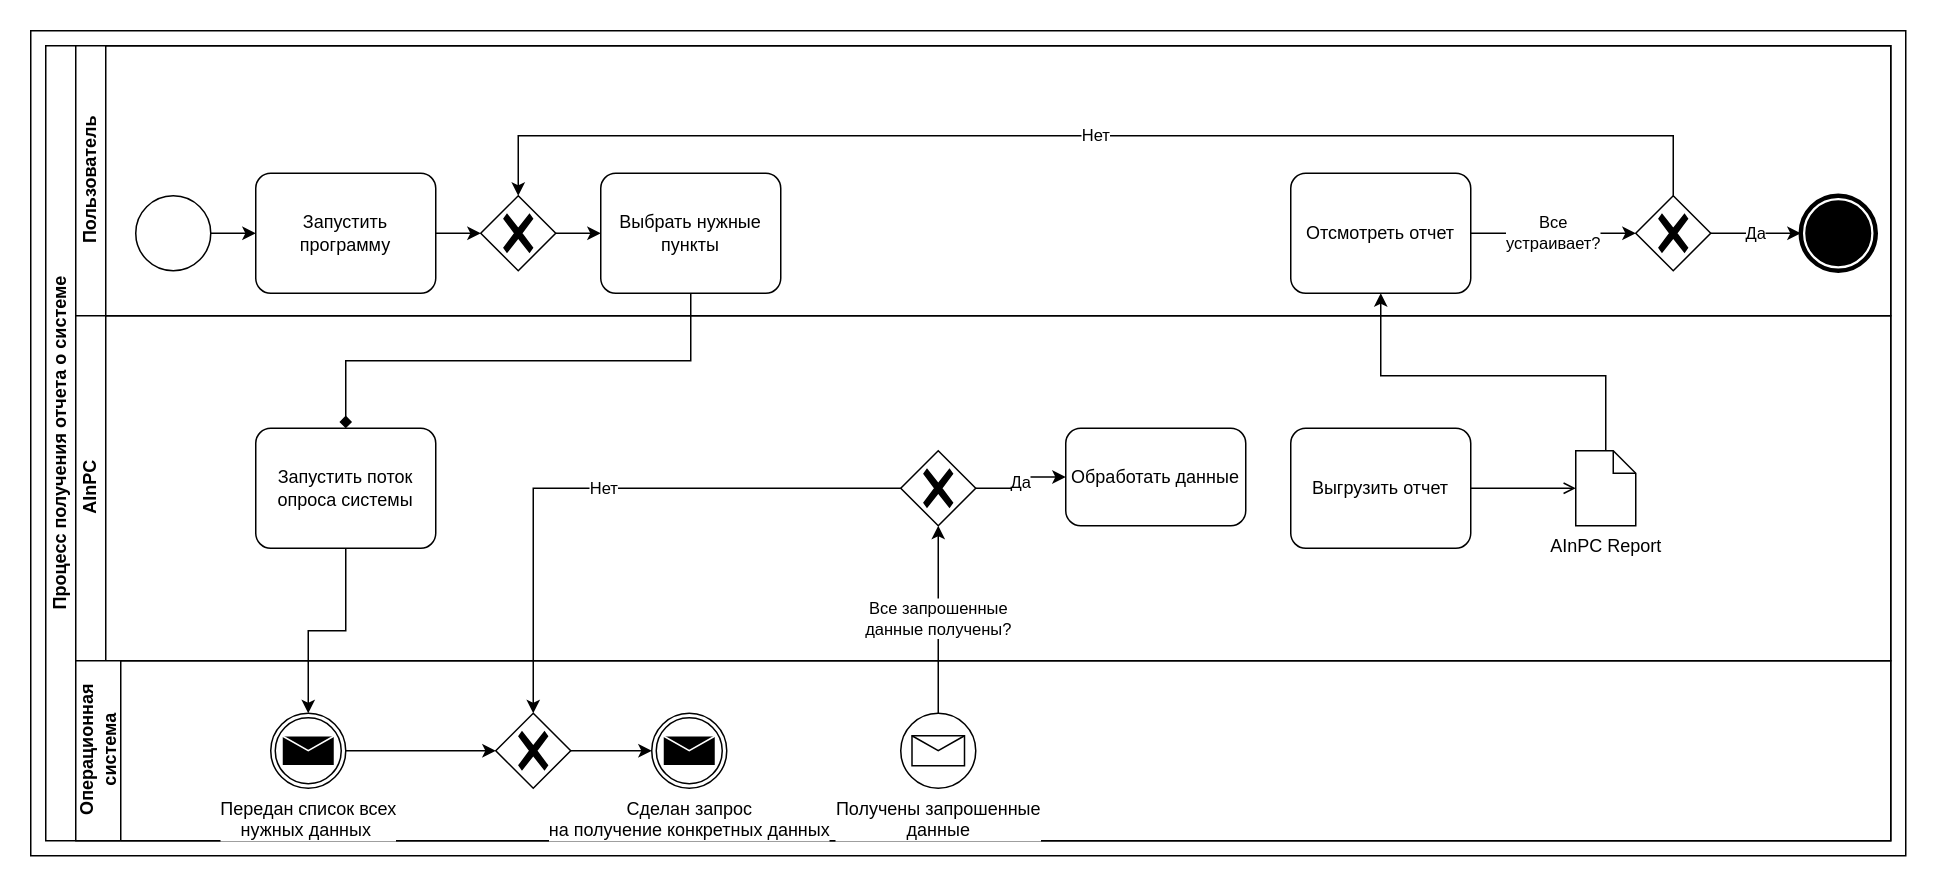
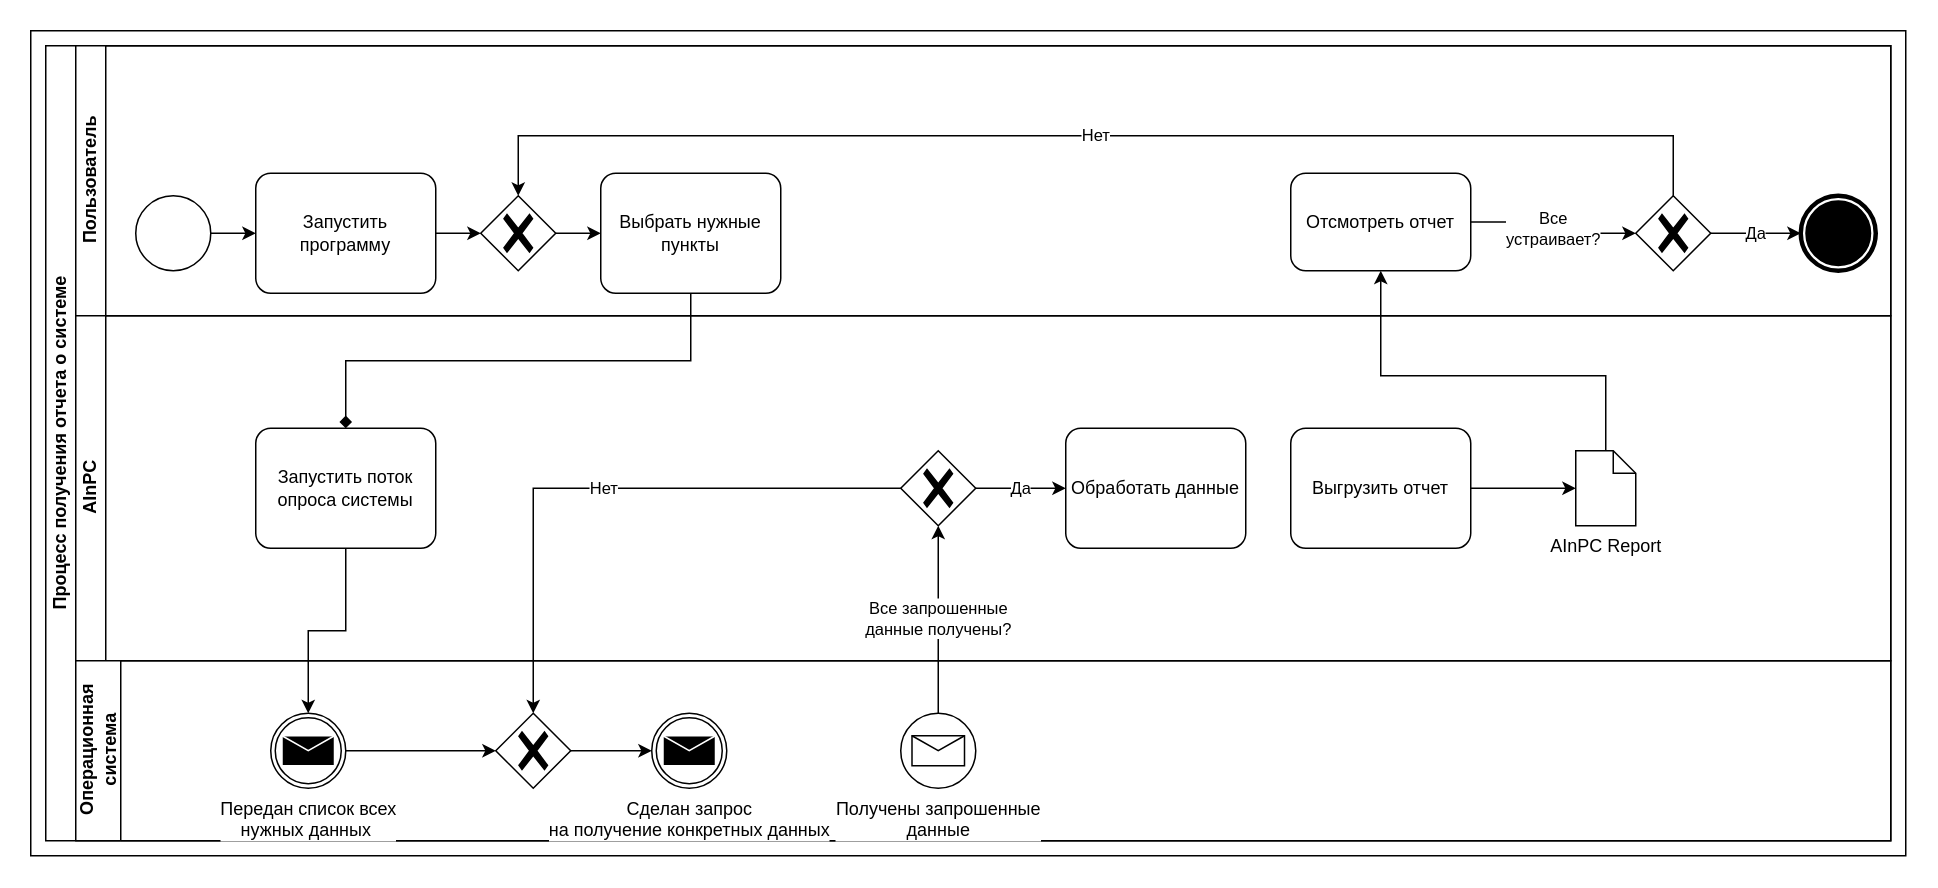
  <mxCell id="0" />
  <mxCell id="1" parent="0" />
  <mxCell id="2" value="" style="rounded=0;whiteSpace=wrap;html=1;" vertex="1" parent="1"><mxGeometry width="1250" height="550" as="geometry" x="20" y="20" /></mxCell>
  <mxCell id="3" value="Процесс получения отчета о системе" style="swimlane;html=1;childLayout=stackLayout;resizeParent=1;resizeParentMax=0;horizontal=0;startSize=20;horizontalStack=0;whiteSpace=wrap;" vertex="1" parent="1"><mxGeometry x="30" y="30" width="1230" height="530" as="geometry" /></mxCell>
  <mxCell id="4" value="Пользователь" style="swimlane;html=1;startSize=20;horizontal=0;" vertex="1" parent="3"><mxGeometry x="20" width="1210" height="180" as="geometry" /></mxCell>
  <mxCell id="5" style="edgeStyle=orthogonalEdgeStyle;rounded=0;orthogonalLoop=1;jettySize=auto;html=1;" edge="1" parent="4" source="6" target="8"><mxGeometry relative="1" as="geometry" /></mxCell>
  <mxCell id="6" value="" style="points=[[0.145,0.145,0],[0.5,0,0],[0.855,0.145,0],[1,0.5,0],[0.855,0.855,0],[0.5,1,0],[0.145,0.855,0],[0,0.5,0]];shape=mxgraph.bpmn.event;html=1;verticalLabelPosition=bottom;labelBackgroundColor=#ffffff;verticalAlign=top;align=center;perimeter=ellipsePerimeter;outlineConnect=0;aspect=fixed;outline=standard;symbol=general;" vertex="1" parent="4"><mxGeometry x="40" y="100" width="50" height="50" as="geometry" /></mxCell>
  <mxCell id="7" style="edgeStyle=orthogonalEdgeStyle;rounded=0;orthogonalLoop=1;jettySize=auto;html=1;" edge="1" parent="4" source="8" target="16"><mxGeometry relative="1" as="geometry" /></mxCell>
  <mxCell id="8" value="Запустить программу" style="points=[[0.25,0,0],[0.5,0,0],[0.75,0,0],[1,0.25,0],[1,0.5,0],[1,0.75,0],[0.75,1,0],[0.5,1,0],[0.25,1,0],[0,0.75,0],[0,0.5,0],[0,0.25,0]];shape=mxgraph.bpmn.task;whiteSpace=wrap;rectStyle=rounded;size=10;html=1;container=1;expand=0;collapsible=0;taskMarker=abstract;" vertex="1" parent="4"><mxGeometry x="120" y="85" width="120" height="80" as="geometry" /></mxCell>
  <mxCell id="9" value="" style="points=[[0.145,0.145,0],[0.5,0,0],[0.855,0.145,0],[1,0.5,0],[0.855,0.855,0],[0.5,1,0],[0.145,0.855,0],[0,0.5,0]];shape=mxgraph.bpmn.event;html=1;verticalLabelPosition=bottom;labelBackgroundColor=#ffffff;verticalAlign=top;align=center;perimeter=ellipsePerimeter;outlineConnect=0;aspect=fixed;outline=end;symbol=terminate;" vertex="1" parent="4"><mxGeometry x="1150" y="100" width="50" height="50" as="geometry" /></mxCell>
  <mxCell id="10" value="Выбрать нужные пункты" style="points=[[0.25,0,0],[0.5,0,0],[0.75,0,0],[1,0.25,0],[1,0.5,0],[1,0.75,0],[0.75,1,0],[0.5,1,0],[0.25,1,0],[0,0.75,0],[0,0.5,0],[0,0.25,0]];shape=mxgraph.bpmn.task;whiteSpace=wrap;rectStyle=rounded;size=10;html=1;container=1;expand=0;collapsible=0;taskMarker=abstract;" vertex="1" parent="4"><mxGeometry x="350" y="85" width="120" height="80" as="geometry" /></mxCell>
  <mxCell id="11" value="Все&lt;br&gt;устраивает?" style="edgeStyle=orthogonalEdgeStyle;rounded=0;orthogonalLoop=1;jettySize=auto;html=1;" edge="1" parent="4" source="12" target="14"><mxGeometry relative="1" as="geometry" /></mxCell>
- <mxCell id="12" value="Отсмотреть отчет" style="points=[[0.25,0,0],[0.5,0,0],[0.75,0,0],[1,0.25,0],[1,0.5,0],[1,0.75,0],[0.75,1,0],[0.5,1,0],[0.25,1,0],[0,0.75,0],[0,0.5,0],[0,0.25,0]];shape=mxgraph.bpmn.task;whiteSpace=wrap;rectStyle=rounded;size=10;html=1;container=1;expand=0;collapsible=0;taskMarker=abstract;" vertex="1" parent="4"><mxGeometry x="810" y="85" width="120" height="80" as="geometry" /></mxCell>
+ <mxCell id="12" value="Отсмотреть отчет" style="points=[[0.25,0,0],[0.5,0,0],[0.75,0,0],[1,0.25,0],[1,0.5,0],[1,0.75,0],[0.75,1,0],[0.5,1,0],[0.25,1,0],[0,0.75,0],[0,0.5,0],[0,0.25,0]];shape=mxgraph.bpmn.task;whiteSpace=wrap;rectStyle=rounded;size=10;html=1;container=1;expand=0;collapsible=0;taskMarker=abstract;" vertex="1" parent="4"><mxGeometry x="810" y="85" width="120" height="65" as="geometry" /></mxCell>
  <mxCell id="13" value="Да" style="edgeStyle=orthogonalEdgeStyle;rounded=0;orthogonalLoop=1;jettySize=auto;html=1;" edge="1" parent="4" source="14" target="9"><mxGeometry relative="1" as="geometry" /></mxCell>
  <mxCell id="14" value="" style="points=[[0.25,0.25,0],[0.5,0,0],[0.75,0.25,0],[1,0.5,0],[0.75,0.75,0],[0.5,1,0],[0.25,0.75,0],[0,0.5,0]];shape=mxgraph.bpmn.gateway2;html=1;verticalLabelPosition=bottom;labelBackgroundColor=#ffffff;verticalAlign=top;align=center;perimeter=rhombusPerimeter;outlineConnect=0;outline=none;symbol=none;gwType=exclusive;" vertex="1" parent="4"><mxGeometry x="1040" y="100" width="50" height="50" as="geometry" /></mxCell>
  <mxCell id="15" style="edgeStyle=orthogonalEdgeStyle;rounded=0;orthogonalLoop=1;jettySize=auto;html=1;" edge="1" parent="4" source="16" target="10"><mxGeometry relative="1" as="geometry" /></mxCell>
  <mxCell id="16" value="" style="points=[[0.25,0.25,0],[0.5,0,0],[0.75,0.25,0],[1,0.5,0],[0.75,0.75,0],[0.5,1,0],[0.25,0.75,0],[0,0.5,0]];shape=mxgraph.bpmn.gateway2;html=1;verticalLabelPosition=bottom;labelBackgroundColor=#ffffff;verticalAlign=top;align=center;perimeter=rhombusPerimeter;outlineConnect=0;outline=none;symbol=none;gwType=exclusive;" vertex="1" parent="4"><mxGeometry x="270" y="100" width="50" height="50" as="geometry" /></mxCell>
  <mxCell id="17" value="Нет" style="edgeStyle=orthogonalEdgeStyle;rounded=0;orthogonalLoop=1;jettySize=auto;html=1;entryX=0.5;entryY=0;entryDx=0;entryDy=0;entryPerimeter=0;exitX=0.5;exitY=0;exitDx=0;exitDy=0;exitPerimeter=0;" edge="1" parent="4" source="14" target="16"><mxGeometry relative="1" as="geometry"><Array as="points"><mxPoint x="1065" y="60" /><mxPoint x="295" y="60" /></Array></mxGeometry></mxCell>
  <mxCell id="18" value="AInPC" style="swimlane;html=1;startSize=20;horizontal=0;" vertex="1" parent="3"><mxGeometry x="20" y="180" width="1210" height="230" as="geometry" /></mxCell>
  <mxCell id="19" value="Да" style="edgeStyle=orthogonalEdgeStyle;rounded=0;orthogonalLoop=1;jettySize=auto;html=1;" edge="1" parent="18" source="20" target="22"><mxGeometry relative="1" as="geometry" /></mxCell>
  <mxCell id="20" value="" style="points=[[0.25,0.25,0],[0.5,0,0],[0.75,0.25,0],[1,0.5,0],[0.75,0.75,0],[0.5,1,0],[0.25,0.75,0],[0,0.5,0]];shape=mxgraph.bpmn.gateway2;html=1;verticalLabelPosition=bottom;labelBackgroundColor=#ffffff;verticalAlign=top;align=center;perimeter=rhombusPerimeter;outlineConnect=0;outline=none;symbol=none;gwType=exclusive;" vertex="1" parent="18"><mxGeometry x="550" y="90" width="50" height="50" as="geometry" /></mxCell>
  <mxCell id="21" value="Запустить поток опроса системы" style="points=[[0.25,0,0],[0.5,0,0],[0.75,0,0],[1,0.25,0],[1,0.5,0],[1,0.75,0],[0.75,1,0],[0.5,1,0],[0.25,1,0],[0,0.75,0],[0,0.5,0],[0,0.25,0]];shape=mxgraph.bpmn.task;whiteSpace=wrap;rectStyle=rounded;size=10;html=1;container=1;expand=0;collapsible=0;taskMarker=abstract;" vertex="1" parent="18"><mxGeometry x="120" y="75" width="120" height="80" as="geometry" /></mxCell>
- <mxCell id="22" value="Обработать данные" style="points=[[0.25,0,0],[0.5,0,0],[0.75,0,0],[1,0.25,0],[1,0.5,0],[1,0.75,0],[0.75,1,0],[0.5,1,0],[0.25,1,0],[0,0.75,0],[0,0.5,0],[0,0.25,0]];shape=mxgraph.bpmn.task;whiteSpace=wrap;rectStyle=rounded;size=10;html=1;container=1;expand=0;collapsible=0;taskMarker=abstract;" vertex="1" parent="18"><mxGeometry x="660" y="75" width="120" height="65" as="geometry" /></mxCell>
- <mxCell id="23" style="edgeStyle=orthogonalEdgeStyle;rounded=0;orthogonalLoop=1;jettySize=auto;html=1;endArrow=open;" edge="1" parent="18" source="24" target="25"><mxGeometry relative="1" as="geometry" /></mxCell>
+ <mxCell id="22" value="Обработать данные" style="points=[[0.25,0,0],[0.5,0,0],[0.75,0,0],[1,0.25,0],[1,0.5,0],[1,0.75,0],[0.75,1,0],[0.5,1,0],[0.25,1,0],[0,0.75,0],[0,0.5,0],[0,0.25,0]];shape=mxgraph.bpmn.task;whiteSpace=wrap;rectStyle=rounded;size=10;html=1;container=1;expand=0;collapsible=0;taskMarker=abstract;" vertex="1" parent="18"><mxGeometry x="660" y="75" width="120" height="80" as="geometry" /></mxCell>
+ <mxCell id="23" style="edgeStyle=orthogonalEdgeStyle;rounded=0;orthogonalLoop=1;jettySize=auto;html=1;" edge="1" parent="18" source="24" target="25"><mxGeometry relative="1" as="geometry" /></mxCell>
  <mxCell id="24" value="Выгрузить отчет" style="points=[[0.25,0,0],[0.5,0,0],[0.75,0,0],[1,0.25,0],[1,0.5,0],[1,0.75,0],[0.75,1,0],[0.5,1,0],[0.25,1,0],[0,0.75,0],[0,0.5,0],[0,0.25,0]];shape=mxgraph.bpmn.task;whiteSpace=wrap;rectStyle=rounded;size=10;html=1;container=1;expand=0;collapsible=0;taskMarker=abstract;" vertex="1" parent="18"><mxGeometry x="810" y="75" width="120" height="80" as="geometry" /></mxCell>
  <mxCell id="25" value="AInPC Report" style="shape=mxgraph.bpmn.data;labelPosition=center;verticalLabelPosition=bottom;align=center;verticalAlign=top;size=15;html=1;" vertex="1" parent="18"><mxGeometry x="1000" y="90" width="40" height="50" as="geometry" /></mxCell>
  <mxCell id="26" value="Операционная&lt;br&gt;система" style="swimlane;html=1;startSize=30;horizontal=0;" vertex="1" parent="3"><mxGeometry x="20" y="410" width="1210" height="120" as="geometry" /></mxCell>
  <mxCell id="27" style="edgeStyle=orthogonalEdgeStyle;rounded=0;orthogonalLoop=1;jettySize=auto;html=1;" edge="1" parent="26" source="28" target="30"><mxGeometry relative="1" as="geometry" /></mxCell>
  <mxCell id="28" value="" style="points=[[0.25,0.25,0],[0.5,0,0],[0.75,0.25,0],[1,0.5,0],[0.75,0.75,0],[0.5,1,0],[0.25,0.75,0],[0,0.5,0]];shape=mxgraph.bpmn.gateway2;html=1;verticalLabelPosition=bottom;labelBackgroundColor=#ffffff;verticalAlign=top;align=center;perimeter=rhombusPerimeter;outlineConnect=0;outline=none;symbol=none;gwType=exclusive;" vertex="1" parent="26"><mxGeometry x="280" y="35" width="50" height="50" as="geometry" /></mxCell>
  <mxCell id="29" value="Получены запрошенные&lt;br&gt;данные" style="points=[[0.145,0.145,0],[0.5,0,0],[0.855,0.145,0],[1,0.5,0],[0.855,0.855,0],[0.5,1,0],[0.145,0.855,0],[0,0.5,0]];shape=mxgraph.bpmn.event;html=1;verticalLabelPosition=bottom;labelBackgroundColor=#ffffff;verticalAlign=top;align=center;perimeter=ellipsePerimeter;outlineConnect=0;aspect=fixed;outline=standard;symbol=message;" vertex="1" parent="26"><mxGeometry x="550" y="35" width="50" height="50" as="geometry" /></mxCell>
  <mxCell id="30" value="Сделан запрос&lt;br&gt;на получение конкретных данных" style="points=[[0.145,0.145,0],[0.5,0,0],[0.855,0.145,0],[1,0.5,0],[0.855,0.855,0],[0.5,1,0],[0.145,0.855,0],[0,0.5,0]];shape=mxgraph.bpmn.event;html=1;verticalLabelPosition=bottom;labelBackgroundColor=#ffffff;verticalAlign=top;align=center;perimeter=ellipsePerimeter;outlineConnect=0;aspect=fixed;outline=throwing;symbol=message;" vertex="1" parent="26"><mxGeometry x="384" y="35" width="50" height="50" as="geometry" /></mxCell>
  <mxCell id="31" style="edgeStyle=orthogonalEdgeStyle;rounded=0;orthogonalLoop=1;jettySize=auto;html=1;" edge="1" parent="26" source="32" target="28"><mxGeometry relative="1" as="geometry" /></mxCell>
  <mxCell id="32" value="Передан список всех&lt;br&gt;нужных данных&amp;nbsp;" style="points=[[0.145,0.145,0],[0.5,0,0],[0.855,0.145,0],[1,0.5,0],[0.855,0.855,0],[0.5,1,0],[0.145,0.855,0],[0,0.5,0]];shape=mxgraph.bpmn.event;html=1;verticalLabelPosition=bottom;labelBackgroundColor=#ffffff;verticalAlign=top;align=center;perimeter=ellipsePerimeter;outlineConnect=0;aspect=fixed;outline=throwing;symbol=message;" vertex="1" parent="26"><mxGeometry x="130" y="35" width="50" height="50" as="geometry" /></mxCell>
  <mxCell id="33" value="Все запрошенные&lt;br&gt;данные получены?" style="edgeStyle=orthogonalEdgeStyle;rounded=0;orthogonalLoop=1;jettySize=auto;html=1;" edge="1" parent="3" source="29" target="20"><mxGeometry relative="1" as="geometry" /></mxCell>
  <mxCell id="34" value="Нет" style="edgeStyle=orthogonalEdgeStyle;rounded=0;orthogonalLoop=1;jettySize=auto;html=1;" edge="1" parent="3" source="20" target="28"><mxGeometry relative="1" as="geometry" /></mxCell>
  <mxCell id="35" style="edgeStyle=orthogonalEdgeStyle;rounded=0;orthogonalLoop=1;jettySize=auto;html=1;" edge="1" parent="3" source="21" target="32"><mxGeometry relative="1" as="geometry" /></mxCell>
  <mxCell id="36" style="edgeStyle=orthogonalEdgeStyle;rounded=0;orthogonalLoop=1;jettySize=auto;html=1;exitX=0.5;exitY=1;exitDx=0;exitDy=0;exitPerimeter=0;endArrow=diamond;" edge="1" parent="3" source="10" target="21"><mxGeometry relative="1" as="geometry"><Array as="points"><mxPoint x="430" y="210" /><mxPoint x="200" y="210" /></Array></mxGeometry></mxCell>
  <mxCell id="37" style="edgeStyle=orthogonalEdgeStyle;rounded=0;orthogonalLoop=1;jettySize=auto;html=1;" edge="1" parent="3" source="25" target="12"><mxGeometry relative="1" as="geometry"><Array as="points"><mxPoint x="1040" y="220" /><mxPoint x="890" y="220" /></Array></mxGeometry></mxCell>
